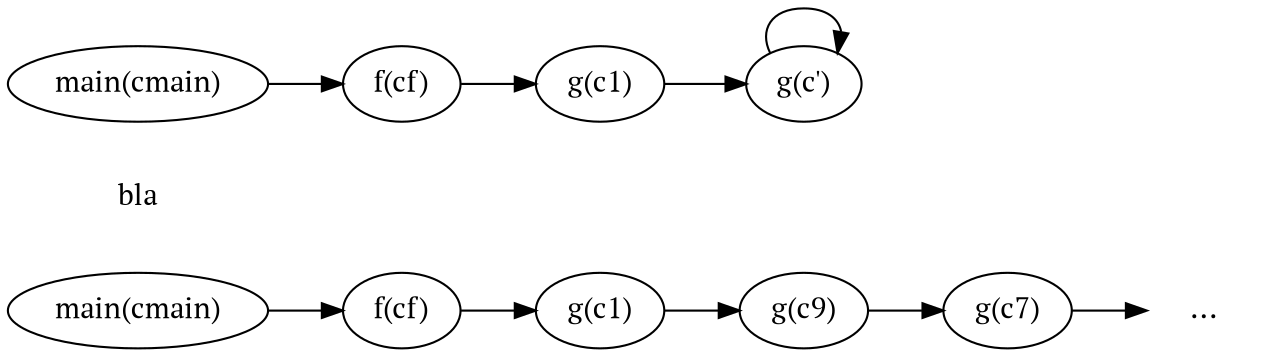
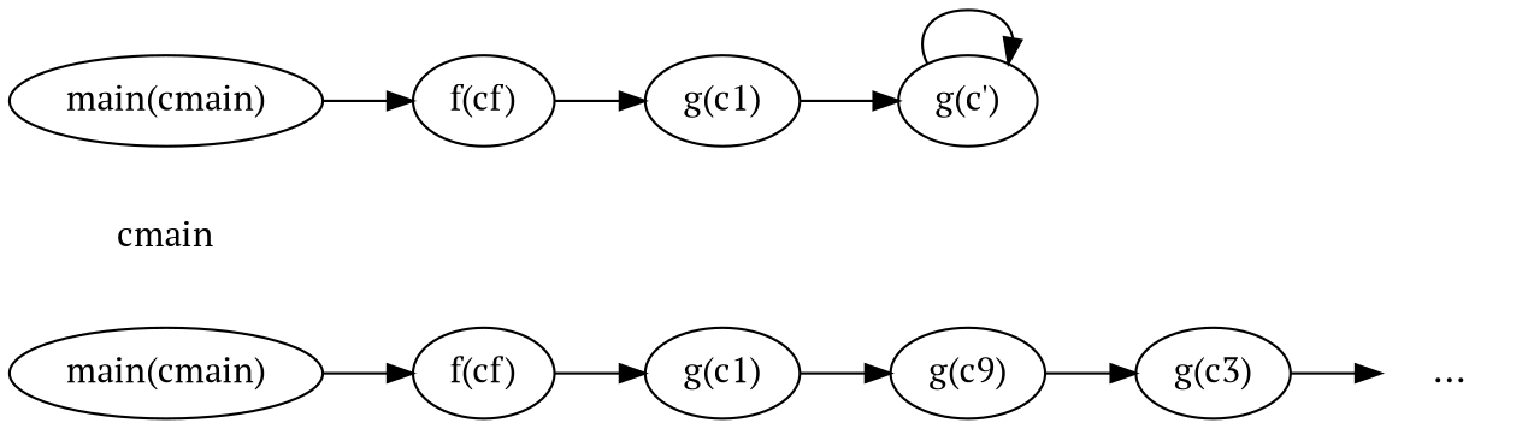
  digraph {
    fontname="PT Serif"
    rankdir=LR
    node [fontname="PT Serif"]
    edge [fontname="PT Serif"]
    n1 [label="main(cmain)"]
    n2 [label="f(cf)"]
    n3 [label="g(c1)"]
    n4 [label="g(c9)"]
-   n5 [label="g(c7)"]
+   n5 [label="g(c3)"]
    n6 [label="..." shape=plaintext]
-   bla [shape=plaintext]
+   bla [shape=plaintext label=cmain]
    n8 [label="main(cmain)"]
    n9 [label="f(cf)"]
    n10 [label="g(c1)"]
    n11 [label="g(c')"]
    n1 -> n2
    n2 -> n3
    n3 -> n4
    n4 -> n5
    n5 -> n6
    n8 -> n9
    n9 -> n10
    n10 -> n11
    n11 -> n11
  }
